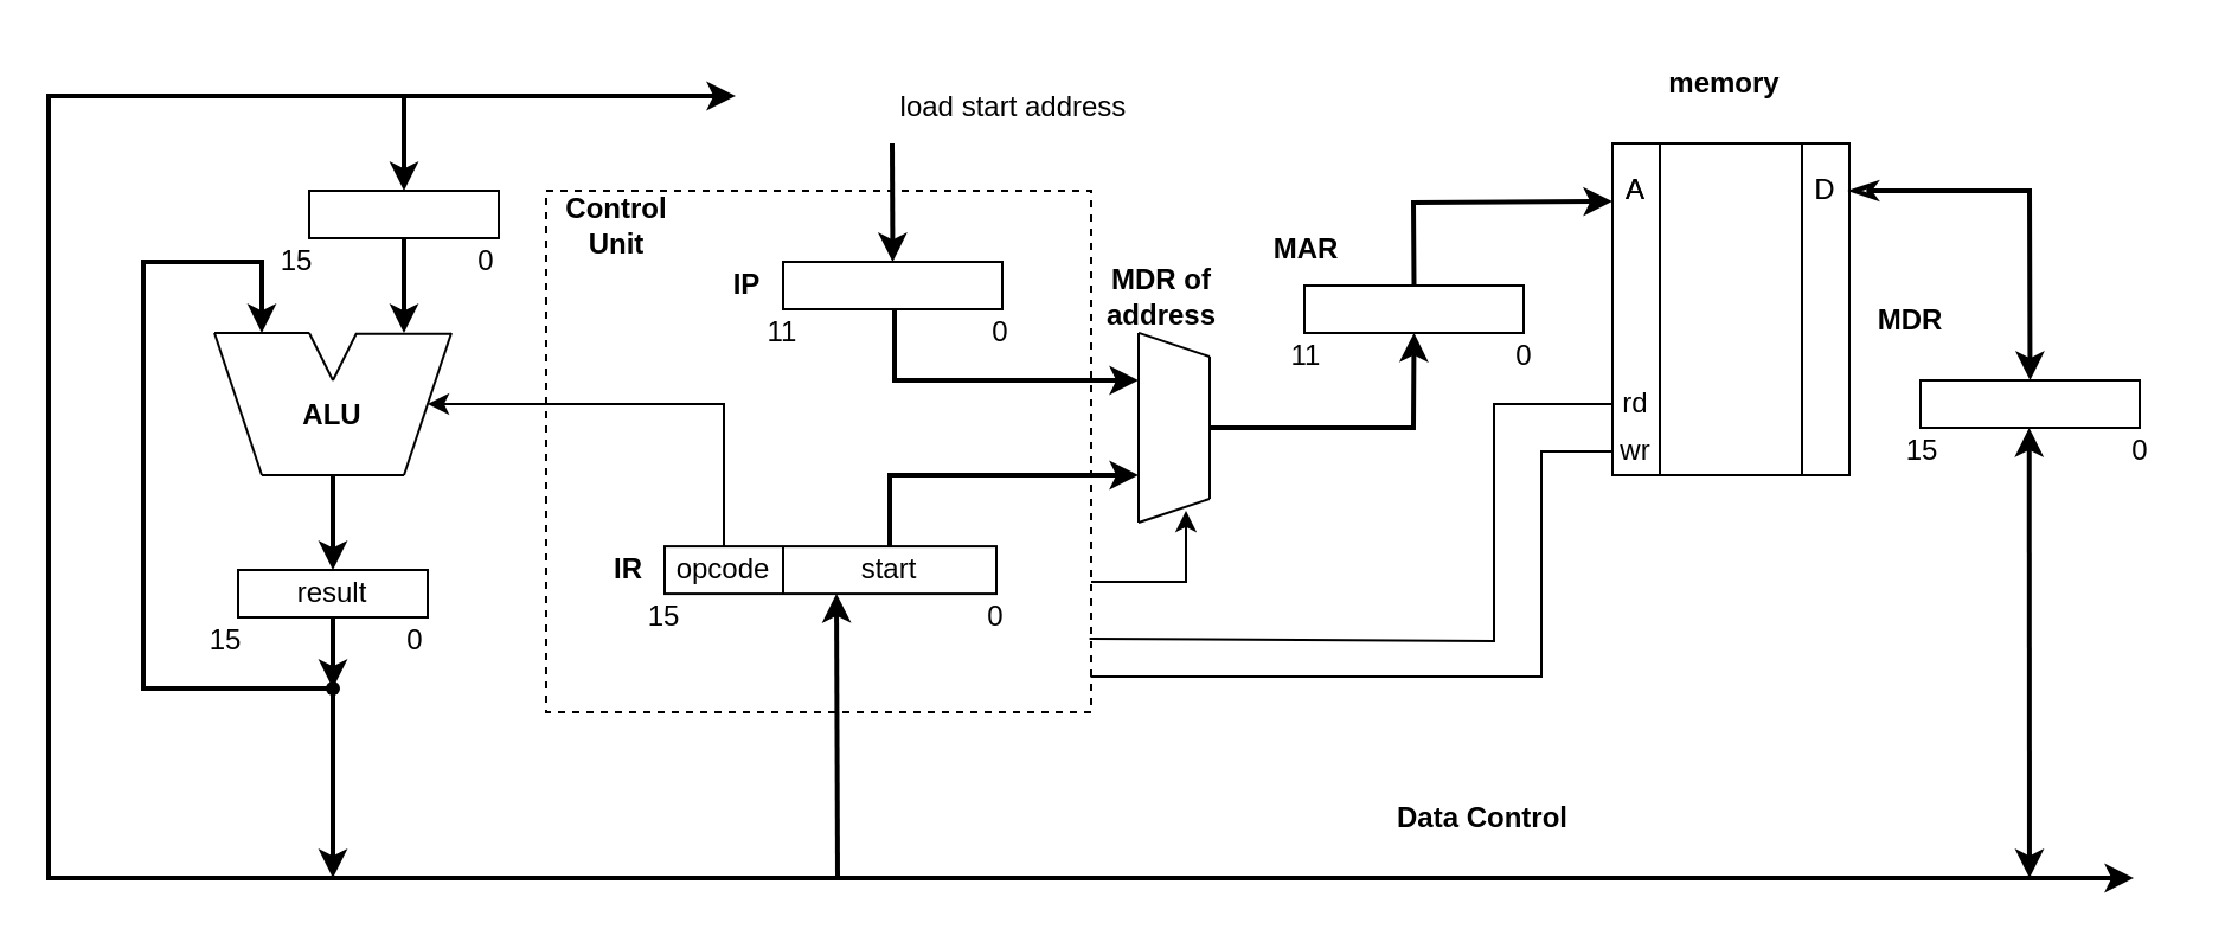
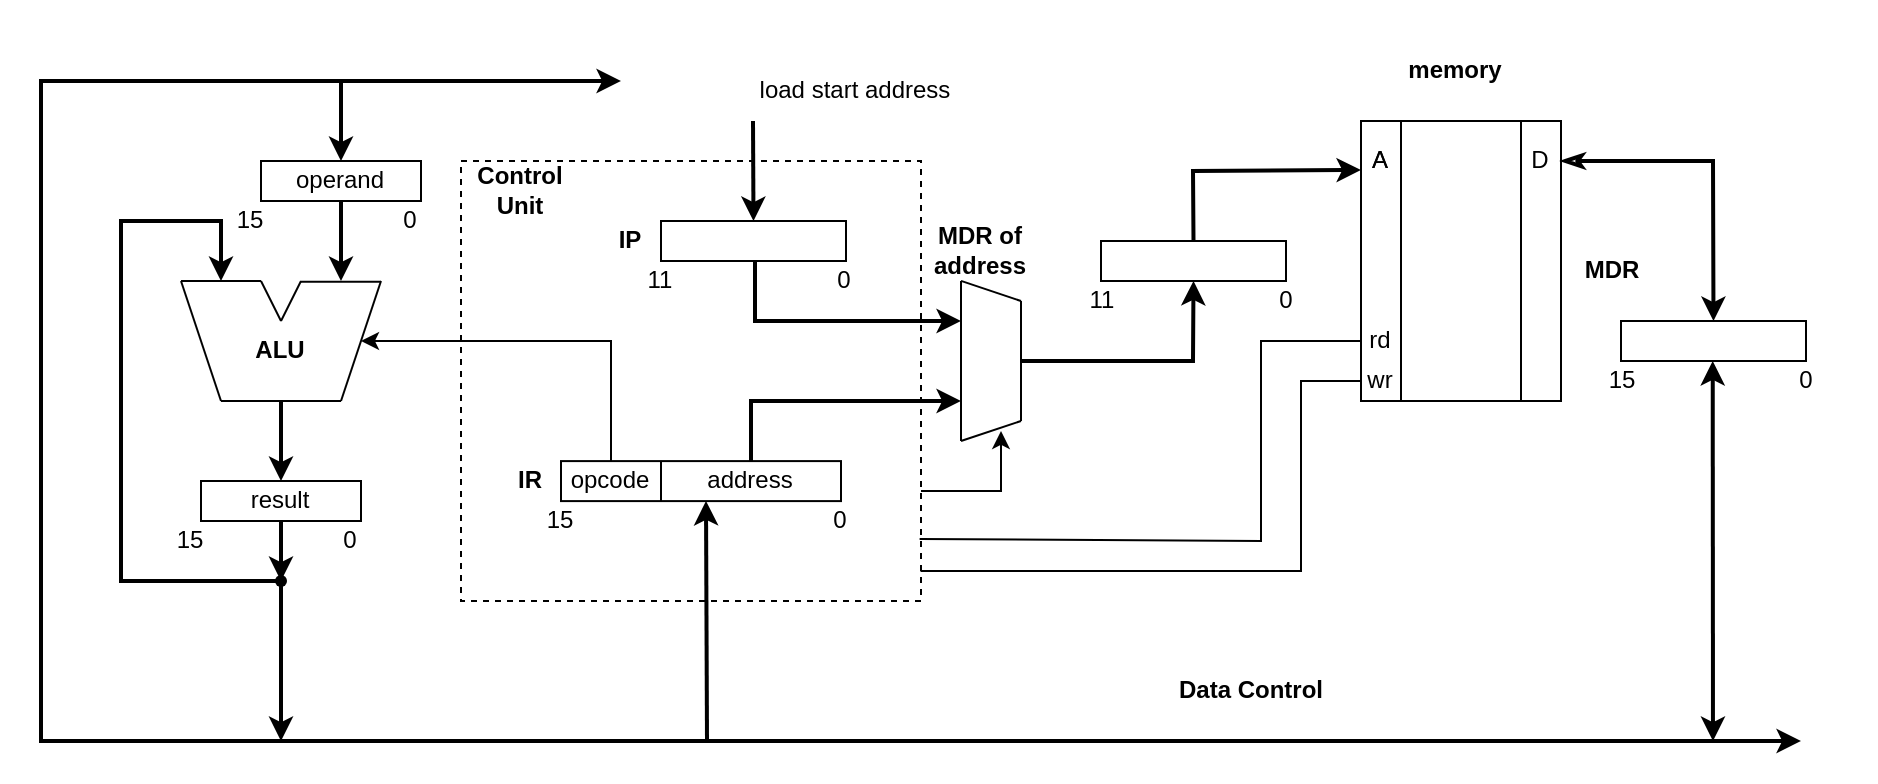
  <mxCell id="0" />
  <mxCell id="1" parent="0" />
  <mxCell id="2" value="" style="endArrow=none;html=1;rounded=0;" parent="1" edge="1"><mxGeometry width="50" height="50" relative="1" as="geometry"><mxPoint x="110" y="200" as="sourcePoint" /><mxPoint x="90" y="140" as="targetPoint" /></mxGeometry></mxCell>
  <mxCell id="3" value="" style="endArrow=none;html=1;rounded=0;" parent="1" edge="1"><mxGeometry width="50" height="50" relative="1" as="geometry"><mxPoint x="90" y="140" as="sourcePoint" /><mxPoint x="130" y="140" as="targetPoint" /></mxGeometry></mxCell>
  <mxCell id="4" value="" style="endArrow=none;html=1;rounded=0;" parent="1" edge="1"><mxGeometry width="50" height="50" relative="1" as="geometry"><mxPoint x="130" y="140" as="sourcePoint" /><mxPoint x="140" y="160" as="targetPoint" /></mxGeometry></mxCell>
  <mxCell id="5" value="" style="endArrow=none;html=1;rounded=0;" parent="1" edge="1"><mxGeometry width="50" height="50" relative="1" as="geometry"><mxPoint x="190" y="140" as="sourcePoint" /><mxPoint x="170" y="200" as="targetPoint" /></mxGeometry></mxCell>
  <mxCell id="6" value="" style="endArrow=none;html=1;rounded=0;" parent="1" edge="1"><mxGeometry width="50" height="50" relative="1" as="geometry"><mxPoint x="150" y="140.4" as="sourcePoint" /><mxPoint x="190" y="140.4" as="targetPoint" /></mxGeometry></mxCell>
  <mxCell id="7" value="" style="endArrow=none;html=1;rounded=0;" parent="1" edge="1"><mxGeometry width="50" height="50" relative="1" as="geometry"><mxPoint x="140" y="160" as="sourcePoint" /><mxPoint x="150" y="140" as="targetPoint" /></mxGeometry></mxCell>
  <mxCell id="8" value="" style="endArrow=none;html=1;rounded=0;" parent="1" edge="1"><mxGeometry width="50" height="50" relative="1" as="geometry"><mxPoint x="110" y="200" as="sourcePoint" /><mxPoint x="170" y="200" as="targetPoint" /></mxGeometry></mxCell>
  <mxCell id="9" value="ALU" style="text;html=1;strokeColor=none;fillColor=none;align=center;verticalAlign=middle;whiteSpace=wrap;rounded=0;fontStyle=1" parent="1" vertex="1"><mxGeometry x="110" y="160" width="60" height="30" as="geometry" /></mxCell>
  <mxCell id="10" value="" style="rounded=0;whiteSpace=wrap;html=1;" parent="1" vertex="1"><mxGeometry x="100" y="240" width="80" height="20" as="geometry" /></mxCell>
  <mxCell id="11" value="0" style="text;html=1;strokeColor=none;fillColor=none;align=center;verticalAlign=middle;whiteSpace=wrap;rounded=0;" parent="1" vertex="1"><mxGeometry x="160" y="260" width="30" height="20" as="geometry" /></mxCell>
  <mxCell id="12" value="15" style="text;html=1;strokeColor=none;fillColor=none;align=center;verticalAlign=middle;whiteSpace=wrap;rounded=0;" parent="1" vertex="1"><mxGeometry x="80" y="260" width="30" height="20" as="geometry" /></mxCell>
  <mxCell id="13" value="" style="endArrow=classic;html=1;rounded=0;entryX=0.5;entryY=0;entryDx=0;entryDy=0;strokeWidth=2;" parent="1" target="10" edge="1"><mxGeometry width="50" height="50" relative="1" as="geometry"><mxPoint x="140" y="200" as="sourcePoint" /><mxPoint x="340" y="120" as="targetPoint" /></mxGeometry></mxCell>
  <mxCell id="14" value="" style="rounded=0;whiteSpace=wrap;html=1;" parent="1" vertex="1"><mxGeometry x="130" y="80" width="80" height="20" as="geometry" /></mxCell>
  <mxCell id="15" value="0" style="text;html=1;strokeColor=none;fillColor=none;align=center;verticalAlign=middle;whiteSpace=wrap;rounded=0;" parent="1" vertex="1"><mxGeometry x="190" y="100" width="30" height="20" as="geometry" /></mxCell>
  <mxCell id="16" value="15" style="text;html=1;strokeColor=none;fillColor=none;align=center;verticalAlign=middle;whiteSpace=wrap;rounded=0;" parent="1" vertex="1"><mxGeometry x="110" y="100" width="30" height="20" as="geometry" /></mxCell>
  <mxCell id="17" value="" style="endArrow=classic;html=1;rounded=0;exitX=0.5;exitY=1;exitDx=0;exitDy=0;strokeWidth=2;" parent="1" source="14" edge="1"><mxGeometry width="50" height="50" relative="1" as="geometry"><mxPoint x="290" y="170" as="sourcePoint" /><mxPoint x="170" y="140" as="targetPoint" /></mxGeometry></mxCell>
  <mxCell id="18" value="" style="rounded=0;whiteSpace=wrap;html=1;" parent="1" vertex="1"><mxGeometry x="280" y="230.05" width="140" height="20" as="geometry" /></mxCell>
  <mxCell id="19" value="opcode" style="text;html=1;strokeColor=none;fillColor=none;align=center;verticalAlign=middle;whiteSpace=wrap;rounded=0;" parent="1" vertex="1"><mxGeometry x="280" y="229.95" width="50" height="20" as="geometry" /></mxCell>
  <mxCell id="20" value="" style="endArrow=none;html=1;rounded=0;entryX=1;entryY=0;entryDx=0;entryDy=0;exitX=1;exitY=1;exitDx=0;exitDy=0;" parent="1" source="19" target="19" edge="1"><mxGeometry width="50" height="50" relative="1" as="geometry"><mxPoint x="240" y="220.05" as="sourcePoint" /><mxPoint x="290" y="170.05" as="targetPoint" /></mxGeometry></mxCell>
- <mxCell id="21" value="start" style="text;html=1;strokeColor=none;fillColor=none;align=center;verticalAlign=middle;whiteSpace=wrap;rounded=0;" parent="1" vertex="1"><mxGeometry x="330" y="229.95" width="90" height="20" as="geometry" /></mxCell>
+ <mxCell id="21" value="address" style="text;html=1;strokeColor=none;fillColor=none;align=center;verticalAlign=middle;whiteSpace=wrap;rounded=0;" parent="1" vertex="1"><mxGeometry x="330" y="229.95" width="90" height="20" as="geometry" /></mxCell>
  <mxCell id="22" value="0" style="text;html=1;strokeColor=none;fillColor=none;align=center;verticalAlign=middle;whiteSpace=wrap;rounded=0;" parent="1" vertex="1"><mxGeometry x="405" y="249.9" width="30" height="20" as="geometry" /></mxCell>
  <mxCell id="23" value="15" style="text;html=1;strokeColor=none;fillColor=none;align=center;verticalAlign=middle;whiteSpace=wrap;rounded=0;" parent="1" vertex="1"><mxGeometry x="265" y="250" width="30" height="20" as="geometry" /></mxCell>
  <mxCell id="24" value="" style="rounded=0;whiteSpace=wrap;html=1;" parent="1" vertex="1"><mxGeometry x="330" y="110" width="92.5" height="20" as="geometry" /></mxCell>
  <mxCell id="25" value="0" style="text;html=1;strokeColor=none;fillColor=none;align=center;verticalAlign=middle;whiteSpace=wrap;rounded=0;" parent="1" vertex="1"><mxGeometry x="407.5" y="130" width="27.5" height="20" as="geometry" /></mxCell>
  <mxCell id="26" value="11" style="text;html=1;strokeColor=none;fillColor=none;align=center;verticalAlign=middle;whiteSpace=wrap;rounded=0;" parent="1" vertex="1"><mxGeometry x="315" y="130" width="30" height="20" as="geometry" /></mxCell>
  <mxCell id="27" value="" style="endArrow=none;html=1;rounded=0;" parent="1" edge="1"><mxGeometry width="50" height="50" relative="1" as="geometry"><mxPoint x="480" y="139.95" as="sourcePoint" /><mxPoint x="510" y="150" as="targetPoint" /></mxGeometry></mxCell>
  <mxCell id="28" value="" style="endArrow=none;html=1;rounded=0;" parent="1" edge="1"><mxGeometry width="50" height="50" relative="1" as="geometry"><mxPoint x="480" y="220.03" as="sourcePoint" /><mxPoint x="510" y="210" as="targetPoint" /></mxGeometry></mxCell>
  <mxCell id="29" value="" style="endArrow=none;html=1;rounded=0;" parent="1" edge="1"><mxGeometry width="50" height="50" relative="1" as="geometry"><mxPoint x="480" y="220.03" as="sourcePoint" /><mxPoint x="480" y="140" as="targetPoint" /></mxGeometry></mxCell>
  <mxCell id="30" value="" style="endArrow=none;html=1;rounded=0;" parent="1" edge="1"><mxGeometry width="50" height="50" relative="1" as="geometry"><mxPoint x="510" y="210" as="sourcePoint" /><mxPoint x="510" y="149.97" as="targetPoint" /></mxGeometry></mxCell>
  <mxCell id="31" value="" style="endArrow=classic;html=1;rounded=0;exitX=0.5;exitY=0;exitDx=0;exitDy=0;strokeWidth=2;" parent="1" source="21" edge="1"><mxGeometry width="50" height="50" relative="1" as="geometry"><mxPoint x="430" y="250" as="sourcePoint" /><mxPoint x="480" y="200" as="targetPoint" /><Array as="points"><mxPoint x="375" y="200" /></Array></mxGeometry></mxCell>
  <mxCell id="32" value="" style="endArrow=classic;html=1;rounded=0;strokeWidth=2;" parent="1" edge="1"><mxGeometry width="50" height="50" relative="1" as="geometry"><mxPoint x="377" y="130" as="sourcePoint" /><mxPoint x="480" y="160" as="targetPoint" /><Array as="points"><mxPoint x="377" y="160" /></Array></mxGeometry></mxCell>
  <mxCell id="33" value="" style="endArrow=classic;html=1;rounded=0;exitX=0.5;exitY=0;exitDx=0;exitDy=0;" parent="1" source="19" edge="1"><mxGeometry width="50" height="50" relative="1" as="geometry"><mxPoint x="390" y="230" as="sourcePoint" /><mxPoint x="180" y="170" as="targetPoint" /><Array as="points"><mxPoint x="305" y="170" /></Array></mxGeometry></mxCell>
  <mxCell id="34" value="" style="rounded=0;whiteSpace=wrap;html=1;" parent="1" vertex="1"><mxGeometry x="550" y="120" width="92.5" height="20" as="geometry" /></mxCell>
  <mxCell id="35" value="0" style="text;html=1;strokeColor=none;fillColor=none;align=center;verticalAlign=middle;whiteSpace=wrap;rounded=0;" parent="1" vertex="1"><mxGeometry x="628.75" y="140" width="27.5" height="20" as="geometry" /></mxCell>
  <mxCell id="36" value="11" style="text;html=1;strokeColor=none;fillColor=none;align=center;verticalAlign=middle;whiteSpace=wrap;rounded=0;" parent="1" vertex="1"><mxGeometry x="536.25" y="140" width="30" height="20" as="geometry" /></mxCell>
  <mxCell id="37" value="" style="endArrow=classic;html=1;rounded=0;entryX=0.5;entryY=1;entryDx=0;entryDy=0;strokeWidth=2;" parent="1" target="34" edge="1"><mxGeometry width="50" height="50" relative="1" as="geometry"><mxPoint x="510" y="180" as="sourcePoint" /><mxPoint x="500" y="180" as="targetPoint" /><Array as="points"><mxPoint x="596" y="180" /></Array></mxGeometry></mxCell>
  <mxCell id="38" value="" style="rounded=0;whiteSpace=wrap;html=1;" parent="1" vertex="1"><mxGeometry x="680" y="60" width="100" height="140" as="geometry" /></mxCell>
  <mxCell id="39" value="" style="endArrow=none;html=1;rounded=0;entryX=0.25;entryY=0;entryDx=0;entryDy=0;exitX=0.25;exitY=1;exitDx=0;exitDy=0;" parent="1" edge="1"><mxGeometry width="50" height="50" relative="1" as="geometry"><mxPoint x="700" y="200" as="sourcePoint" /><mxPoint x="700" y="60" as="targetPoint" /></mxGeometry></mxCell>
  <mxCell id="40" value="" style="endArrow=none;html=1;rounded=0;entryX=0.25;entryY=0;entryDx=0;entryDy=0;exitX=0.25;exitY=1;exitDx=0;exitDy=0;" parent="1" edge="1"><mxGeometry width="50" height="50" relative="1" as="geometry"><mxPoint x="760" y="200" as="sourcePoint" /><mxPoint x="760" y="60" as="targetPoint" /></mxGeometry></mxCell>
  <mxCell id="41" value="" style="endArrow=classic;html=1;rounded=0;exitX=0.5;exitY=0;exitDx=0;exitDy=0;entryX=0;entryY=0.175;entryDx=0;entryDy=0;entryPerimeter=0;strokeWidth=2;" parent="1" source="34" target="38" edge="1"><mxGeometry width="50" height="50" relative="1" as="geometry"><mxPoint x="740" y="150" as="sourcePoint" /><mxPoint x="790" y="100" as="targetPoint" /><Array as="points"><mxPoint x="596" y="85" /></Array></mxGeometry></mxCell>
  <mxCell id="42" value="A" style="text;html=1;strokeColor=none;fillColor=none;align=center;verticalAlign=middle;whiteSpace=wrap;rounded=0;" parent="1" vertex="1"><mxGeometry x="680" y="70" width="20" height="20" as="geometry" /></mxCell>
  <mxCell id="43" value="A" style="text;html=1;strokeColor=none;fillColor=none;align=center;verticalAlign=middle;whiteSpace=wrap;rounded=0;" parent="1" vertex="1"><mxGeometry x="680" y="70" width="20" height="20" as="geometry" /></mxCell>
  <mxCell id="44" value="rd" style="text;html=1;strokeColor=none;fillColor=none;align=center;verticalAlign=middle;whiteSpace=wrap;rounded=0;" parent="1" vertex="1"><mxGeometry x="680" y="160" width="20" height="20" as="geometry" /></mxCell>
  <mxCell id="45" value="wr" style="text;html=1;strokeColor=none;fillColor=none;align=center;verticalAlign=middle;whiteSpace=wrap;rounded=0;" parent="1" vertex="1"><mxGeometry x="680" y="180" width="20" height="20" as="geometry" /></mxCell>
  <mxCell id="46" value="D" style="text;html=1;strokeColor=none;fillColor=none;align=center;verticalAlign=middle;whiteSpace=wrap;rounded=0;" parent="1" vertex="1"><mxGeometry x="760" y="70" width="20" height="20" as="geometry" /></mxCell>
  <mxCell id="47" value="" style="rounded=0;whiteSpace=wrap;html=1;" parent="1" vertex="1"><mxGeometry x="810" y="160" width="92.5" height="20" as="geometry" /></mxCell>
  <mxCell id="48" value="0" style="text;html=1;strokeColor=none;fillColor=none;align=center;verticalAlign=middle;whiteSpace=wrap;rounded=0;" parent="1" vertex="1"><mxGeometry x="888.75" y="180" width="27.5" height="20" as="geometry" /></mxCell>
  <mxCell id="49" value="15" style="text;html=1;strokeColor=none;fillColor=none;align=center;verticalAlign=middle;whiteSpace=wrap;rounded=0;" parent="1" vertex="1"><mxGeometry x="796.25" y="180" width="30" height="20" as="geometry" /></mxCell>
  <mxCell id="50" value="" style="endArrow=classic;html=1;rounded=0;exitX=1;exitY=0.5;exitDx=0;exitDy=0;entryX=0.5;entryY=0;entryDx=0;entryDy=0;strokeWidth=2;startArrow=classicThin;startFill=0;" parent="1" source="46" target="47" edge="1"><mxGeometry width="50" height="50" relative="1" as="geometry"><mxPoint x="740" y="150" as="sourcePoint" /><mxPoint x="790" y="100" as="targetPoint" /><Array as="points"><mxPoint x="856" y="80" /></Array></mxGeometry></mxCell>
  <mxCell id="51" value="" style="endArrow=classic;startArrow=classic;html=1;rounded=0;strokeWidth=2;" parent="1" edge="1"><mxGeometry width="50" height="50" relative="1" as="geometry"><mxPoint x="900" y="370" as="sourcePoint" /><mxPoint x="310" y="40" as="targetPoint" /><Array as="points"><mxPoint x="20" y="370" /><mxPoint x="20" y="40" /></Array></mxGeometry></mxCell>
  <mxCell id="52" value="" style="endArrow=classic;html=1;rounded=0;strokeWidth=2;" parent="1" edge="1"><mxGeometry width="50" height="50" relative="1" as="geometry"><mxPoint x="140" y="290" as="sourcePoint" /><mxPoint x="110" y="140" as="targetPoint" /><Array as="points"><mxPoint x="60" y="290" /><mxPoint x="60" y="110" /><mxPoint x="110" y="110" /></Array></mxGeometry></mxCell>
  <mxCell id="53" value="" style="endArrow=classic;startArrow=classic;html=1;rounded=0;strokeWidth=2;" parent="1" edge="1"><mxGeometry width="50" height="50" relative="1" as="geometry"><mxPoint x="856" y="370" as="sourcePoint" /><mxPoint x="855.85" y="180" as="targetPoint" /></mxGeometry></mxCell>
  <mxCell id="54" value="" style="endArrow=classic;html=1;rounded=0;entryX=0.5;entryY=0;entryDx=0;entryDy=0;strokeWidth=2;" parent="1" target="24" edge="1"><mxGeometry width="50" height="50" relative="1" as="geometry"><mxPoint x="376" y="60" as="sourcePoint" /><mxPoint x="420" y="10" as="targetPoint" /></mxGeometry></mxCell>
  <mxCell id="55" value="" style="endArrow=classic;html=1;rounded=0;strokeWidth=2;" parent="1" target="14" edge="1"><mxGeometry width="50" height="50" relative="1" as="geometry"><mxPoint x="170" y="40" as="sourcePoint" /><mxPoint x="520" y="210" as="targetPoint" /></mxGeometry></mxCell>
  <mxCell id="56" value="" style="endArrow=classic;html=1;rounded=0;strokeWidth=2;" parent="1" source="59" edge="1"><mxGeometry width="50" height="50" relative="1" as="geometry"><mxPoint x="140" y="290" as="sourcePoint" /><mxPoint x="140" y="370" as="targetPoint" /></mxGeometry></mxCell>
  <mxCell id="57" value="" style="endArrow=classic;html=1;rounded=0;exitX=0.5;exitY=1;exitDx=0;exitDy=0;strokeWidth=2;" parent="1" source="10" edge="1"><mxGeometry width="50" height="50" relative="1" as="geometry"><mxPoint x="470" y="260" as="sourcePoint" /><mxPoint x="140" y="290" as="targetPoint" /></mxGeometry></mxCell>
  <mxCell id="58" value="" style="endArrow=classic;html=1;rounded=0;strokeWidth=2;" parent="1" target="59" edge="1"><mxGeometry width="50" height="50" relative="1" as="geometry"><mxPoint x="140" y="290" as="sourcePoint" /><mxPoint x="140" y="370" as="targetPoint" /></mxGeometry></mxCell>
  <mxCell id="59" value="" style="shape=waypoint;sketch=0;fillStyle=solid;size=6;pointerEvents=1;points=[];fillColor=none;resizable=0;rotatable=0;perimeter=centerPerimeter;snapToPoint=1;" parent="1" vertex="1"><mxGeometry x="130" y="280" width="20" height="20" as="geometry" /></mxCell>
  <mxCell id="60" value="" style="endArrow=classic;html=1;rounded=0;exitX=1;exitY=0.75;exitDx=0;exitDy=0;" parent="1" source="63" edge="1"><mxGeometry width="50" height="50" relative="1" as="geometry"><mxPoint x="500" y="264.95" as="sourcePoint" /><mxPoint x="500" y="214.95" as="targetPoint" /><Array as="points"><mxPoint x="500" y="245" /></Array></mxGeometry></mxCell>
  <mxCell id="61" value="MDR of address" style="text;html=1;strokeColor=none;fillColor=none;align=center;verticalAlign=middle;whiteSpace=wrap;rounded=0;fontStyle=1" parent="1" vertex="1"><mxGeometry x="460" y="110" width="60" height="30" as="geometry" /></mxCell>
  <mxCell id="62" value="" style="endArrow=classic;html=1;rounded=0;entryX=0.25;entryY=1;entryDx=0;entryDy=0;strokeWidth=2;" parent="1" target="21" edge="1"><mxGeometry width="50" height="50" relative="1" as="geometry"><mxPoint x="353" y="370" as="sourcePoint" /><mxPoint x="530" y="160" as="targetPoint" /></mxGeometry></mxCell>
  <mxCell id="63" value="" style="rounded=0;whiteSpace=wrap;html=1;fillColor=none;dashed=1;" parent="1" vertex="1"><mxGeometry x="230" y="80" width="230" height="220" as="geometry" /></mxCell>
  <mxCell id="64" value="Control Unit" style="text;html=1;strokeColor=none;fillColor=none;align=center;verticalAlign=middle;whiteSpace=wrap;rounded=0;fontStyle=1" parent="1" vertex="1"><mxGeometry x="230" y="80" width="60" height="30" as="geometry" /></mxCell>
  <mxCell id="65" value="IR" style="text;html=1;strokeColor=none;fillColor=none;align=center;verticalAlign=middle;whiteSpace=wrap;rounded=0;fontStyle=1" parent="1" vertex="1"><mxGeometry x="250" y="224.95" width="30" height="30" as="geometry" /></mxCell>
  <mxCell id="66" value="IP" style="text;html=1;strokeColor=none;fillColor=none;align=center;verticalAlign=middle;whiteSpace=wrap;rounded=0;fontStyle=1" parent="1" vertex="1"><mxGeometry x="300" y="105" width="30" height="30" as="geometry" /></mxCell>
- <mxCell id="67" value="MAR" style="text;html=1;strokeColor=none;fillColor=none;align=center;verticalAlign=middle;whiteSpace=wrap;rounded=0;fontStyle=1" parent="1" vertex="1"><mxGeometry x="531.25" y="90" width="40" height="30" as="geometry" /></mxCell>
  <mxCell id="68" value="MDR" style="text;html=1;strokeColor=none;fillColor=none;align=center;verticalAlign=middle;whiteSpace=wrap;rounded=0;fontStyle=1" parent="1" vertex="1"><mxGeometry x="786.25" y="120" width="40" height="30" as="geometry" /></mxCell>
  <mxCell id="69" value="Data Control" style="text;html=1;strokeColor=none;fillColor=none;align=center;verticalAlign=middle;whiteSpace=wrap;rounded=0;fontStyle=1" parent="1" vertex="1"><mxGeometry x="571.25" y="330" width="108.75" height="30" as="geometry" /></mxCell>
  <mxCell id="70" value="&lt;span style=&quot;&quot;&gt;load start address&lt;/span&gt;" style="text;html=1;strokeColor=none;fillColor=none;align=center;verticalAlign=middle;whiteSpace=wrap;rounded=0;fontStyle=0" parent="1" vertex="1"><mxGeometry x="375" y="30" width="105" height="30" as="geometry" /></mxCell>
  <mxCell id="71" value="result" style="text;html=1;strokeColor=none;fillColor=none;align=center;verticalAlign=middle;whiteSpace=wrap;rounded=0;" parent="1" vertex="1"><mxGeometry x="100" y="239.9" width="80" height="20.1" as="geometry" /></mxCell>
+ <mxCell id="72" value="operand" style="text;html=1;strokeColor=none;fillColor=none;align=center;verticalAlign=middle;whiteSpace=wrap;rounded=0;" parent="1" vertex="1"><mxGeometry x="130" y="80" width="80" height="20" as="geometry" /></mxCell>
  <mxCell id="73" value="&lt;span style=&quot;&quot;&gt;memory&lt;/span&gt;" style="text;html=1;strokeColor=none;fillColor=none;align=center;verticalAlign=middle;whiteSpace=wrap;rounded=0;fontStyle=1" parent="1" vertex="1"><mxGeometry x="675" y="20" width="105" height="30" as="geometry" /></mxCell>
  <mxCell id="74" value="" style="endArrow=none;html=1;rounded=0;entryX=0;entryY=0.5;entryDx=0;entryDy=0;exitX=0.997;exitY=0.859;exitDx=0;exitDy=0;exitPerimeter=0;" parent="1" source="63" edge="1"><mxGeometry width="50" height="50" relative="1" as="geometry"><mxPoint x="462.53" y="279.42" as="sourcePoint" /><mxPoint x="680" y="170" as="targetPoint" /><Array as="points"><mxPoint x="630" y="270" /><mxPoint x="630" y="170" /></Array></mxGeometry></mxCell>
  <mxCell id="75" value="" style="endArrow=none;html=1;rounded=0;exitX=0.999;exitY=0.932;exitDx=0;exitDy=0;exitPerimeter=0;entryX=0;entryY=0.5;entryDx=0;entryDy=0;" parent="1" source="63" target="45" edge="1"><mxGeometry width="50" height="50" relative="1" as="geometry"><mxPoint x="530" y="270" as="sourcePoint" /><mxPoint x="660" y="285" as="targetPoint" /><Array as="points"><mxPoint x="650" y="285" /><mxPoint x="650" y="190" /></Array></mxGeometry></mxCell>
